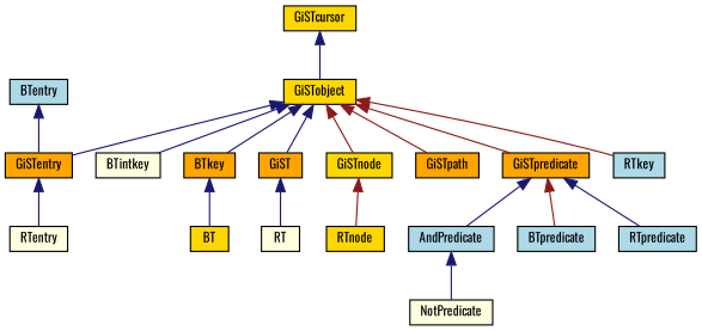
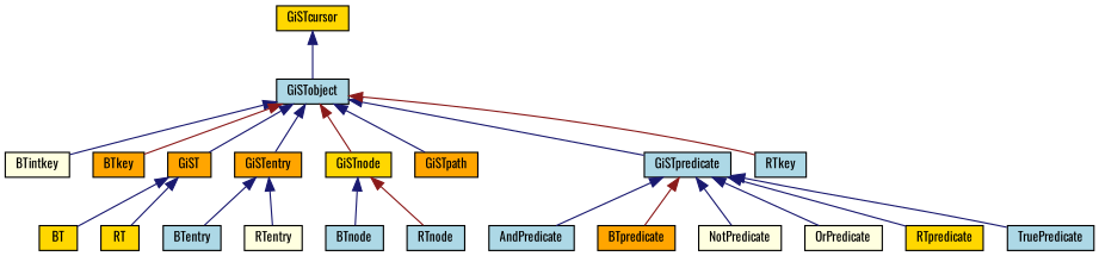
  digraph {
    fontname=Oswald
    rankdir=TB
    node [color=black fillcolor=lightblue fontname=Oswald fontsize=10 shape=record style=filled]
    edge [color=midnightblue dir=back fontname=Oswald fontsize=10 labelfontname=Helvetica labelfontsize=10 style=solid]
-   n1 [fillcolor=gold height=0.2 label=GiSTobject width=0.4]
+   n1 [height=0.2 label=GiSTobject width=0.4]
    n2 [fillcolor=lightyellow height=0.2 label=BTintkey width=0.4]
    n3 [fillcolor=orange height=0.2 label=BTkey width=0.4]
    n4 [fillcolor=orange height=0.2 label=GiST width=0.4]
    n5 [fillcolor=orange height=0.2 label=GiSTentry width=0.4]
    n6 [fillcolor=gold height=0.2 label=GiSTnode width=0.4]
    n7 [fillcolor=orange height=0.2 label=GiSTpath width=0.4]
-   n8 [fillcolor=orange height=0.2 label=GiSTpredicate width=0.4]
+   n8 [height=0.2 label=GiSTpredicate width=0.4]
    n9 [height=0.2 label=RTkey width=0.4]
    n10 [fillcolor=gold height=0.2 label=BT width=0.4]
-   n11 [fillcolor=lightyellow height=0.2 label=RT width=0.4]
+   n11 [fillcolor=gold height=0.2 label=RT width=0.4]
    n12 [fillcolor=gold height=0.2 label=GiSTcursor width=0.4]
    n13 [height=0.2 label=BTentry width=0.4]
    n14 [fillcolor=lightyellow height=0.2 label=RTentry width=0.4]
-   n16 [fillcolor=gold height=0.2 label=RTnode width=0.4]
+   n15 [height=0.2 label=BTnode width=0.4]
+   n16 [height=0.2 label=RTnode width=0.4]
    n17 [height=0.2 label=AndPredicate width=0.4]
-   n18 [height=0.2 label=BTpredicate width=0.4]
+   n18 [fillcolor=orange height=0.2 label=BTpredicate width=0.4]
    n19 [fillcolor=lightyellow height=0.2 label=NotPredicate width=0.4]
-   n21 [height=0.2 label=RTpredicate width=0.4]
+   n20 [fillcolor=lightyellow height=0.2 label=OrPredicate width=0.4]
+   n21 [fillcolor=gold height=0.2 label=RTpredicate width=0.4]
+   n22 [height=0.2 label=TruePredicate width=0.4]
    n1 -> n2
-   n1 -> n3
+   n1 -> n3 [color=firebrick4]
    n1 -> n4
    n1 -> n5
    n1 -> n6 [color=firebrick4]
-   n1 -> n7 [color=firebrick4]
-   n1 -> n8 [color=firebrick4]
+   n1 -> n7
+   n1 -> n8
    n1 -> n9 [color=firebrick4]
-   n3 -> n10
+   n4 -> n10
    n4 -> n11
-   n13 -> n5
+   n5 -> n13
    n5 -> n14
+   n6 -> n15
    n6 -> n16 [color=firebrick4]
    n8 -> n17
    n8 -> n18 [color=firebrick4]
-   n17 -> n19
+   n8 -> n19
+   n8 -> n20
    n8 -> n21
+   n8 -> n22
    n12 -> n1
  }
